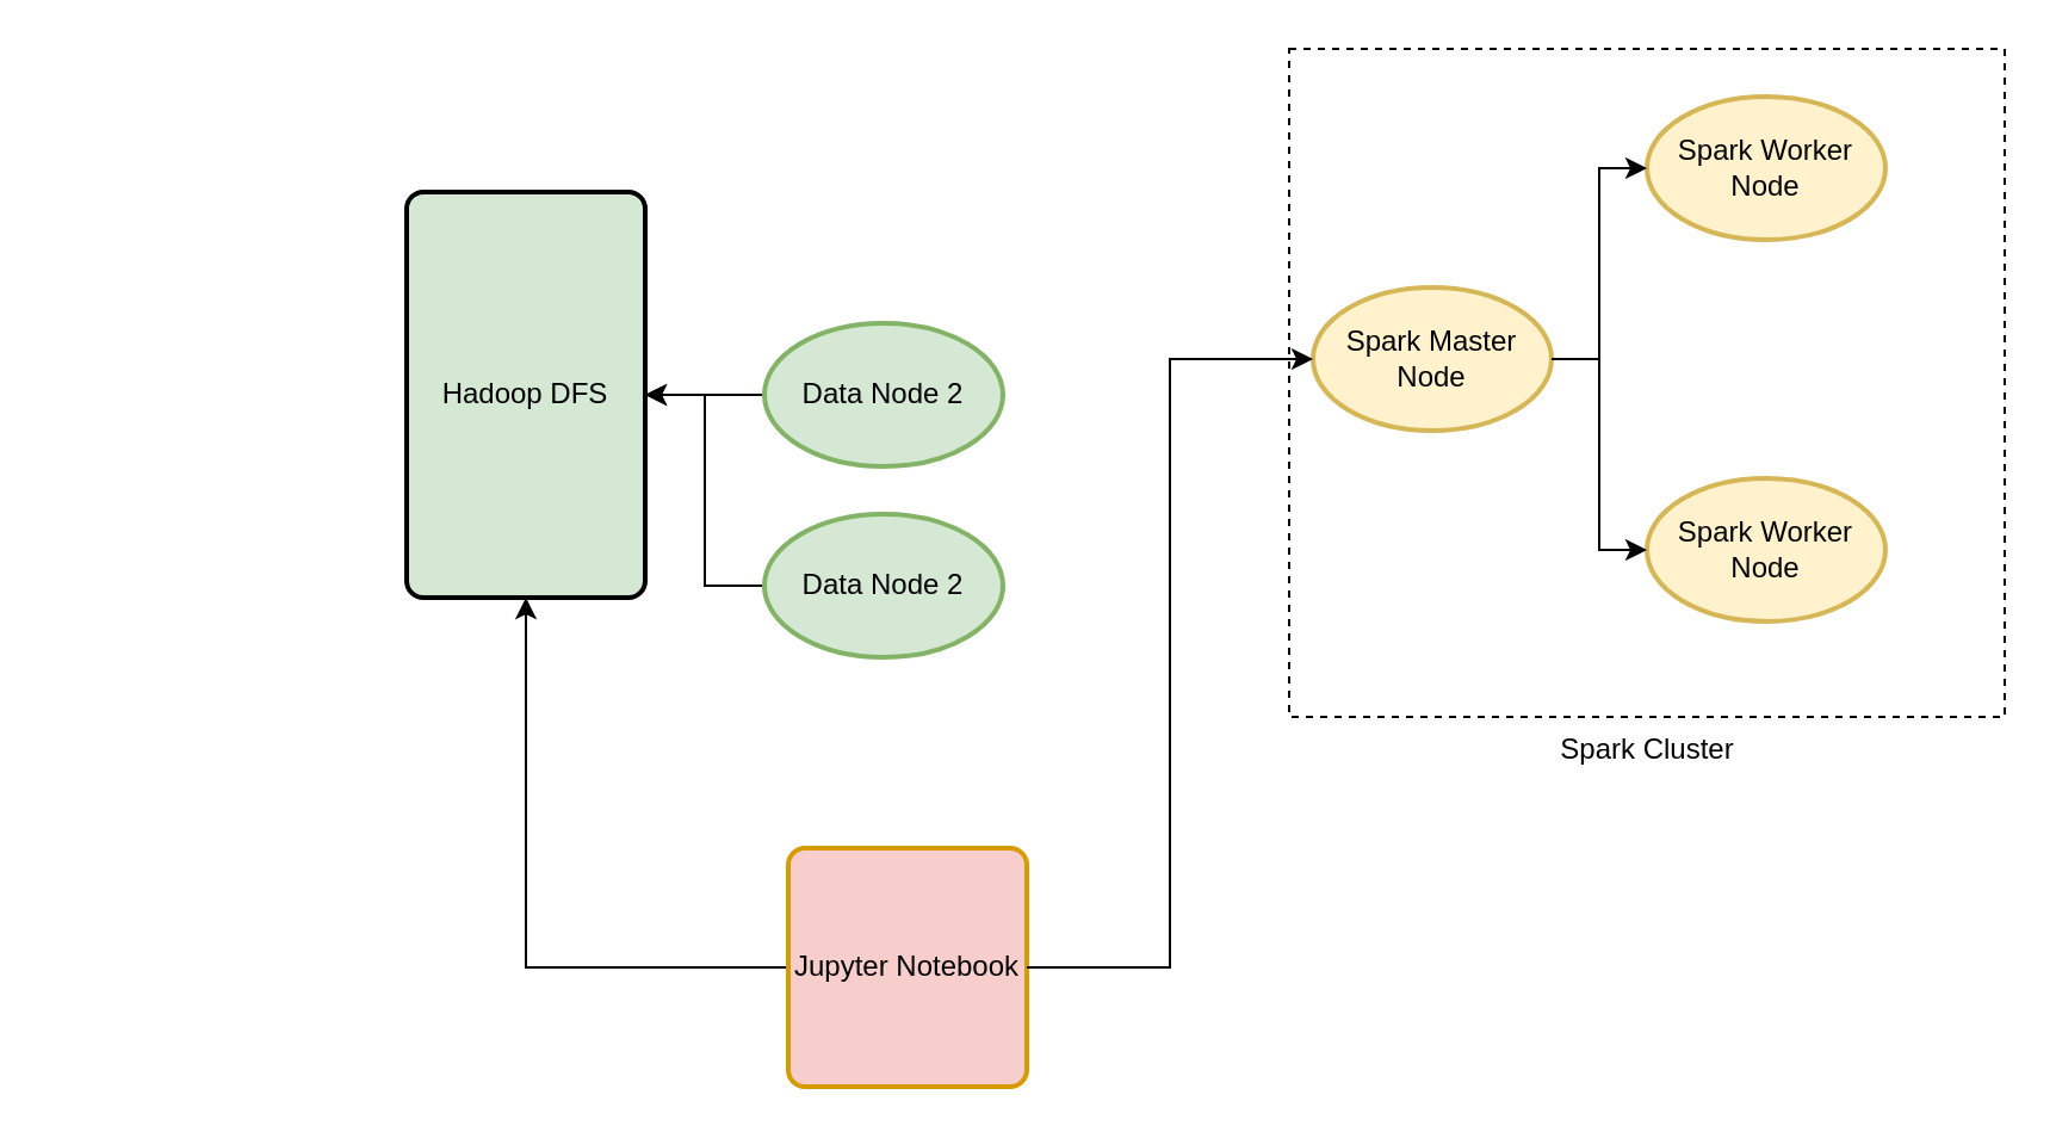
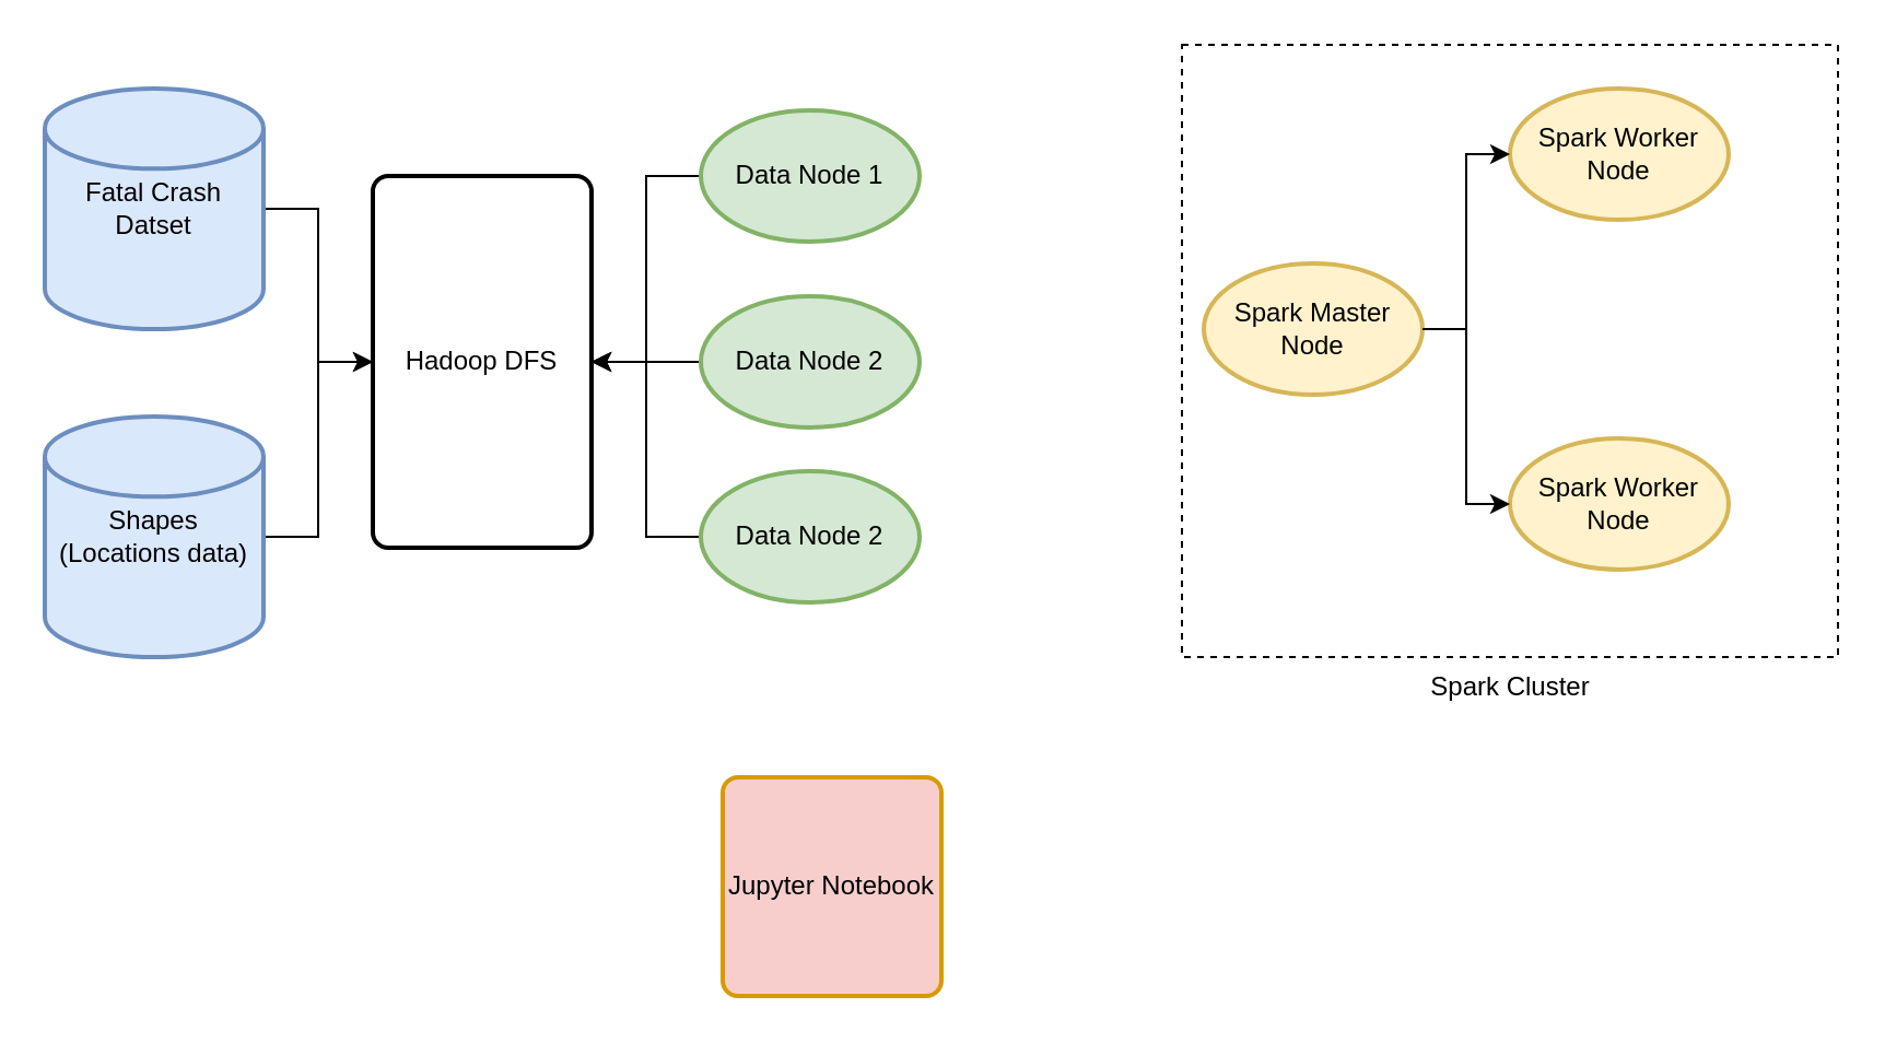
  <mxCell id="0" />
  <mxCell id="1" parent="0" />
  <mxCell id="2" value="Spark Cluster" style="verticalLabelPosition=bottom;verticalAlign=top;html=1;shape=mxgraph.basic.rect;fillColor2=none;strokeWidth=1;size=20;indent=5;fillColor=none;dashed=1;" vertex="1" parent="1"><mxGeometry x="540" width="300" height="280" as="geometry" y="20" /></mxCell>
- <mxCell id="7" value="Hadoop DFS" style="rounded=1;whiteSpace=wrap;html=1;absoluteArcSize=1;arcSize=14;strokeWidth=2;fillColor=#d5e8d4;" vertex="1" parent="1"><mxGeometry x="170" y="80" width="100" height="170" as="geometry" /></mxCell>
+ <mxCell id="3" style="edgeStyle=orthogonalEdgeStyle;rounded=0;orthogonalLoop=1;jettySize=auto;html=1;exitX=1;exitY=0.5;exitDx=0;exitDy=0;exitPerimeter=0;entryX=0;entryY=0.5;entryDx=0;entryDy=0;" edge="1" parent="1" source="4" target="7"><mxGeometry relative="1" as="geometry" /></mxCell>
+ <mxCell id="4" value="Fatal Crash Datset" style="strokeWidth=2;html=1;shape=mxgraph.flowchart.database;whiteSpace=wrap;fillColor=#dae8fc;strokeColor=#6c8ebf;" vertex="1" parent="1"><mxGeometry x="20" y="40" width="100" height="110" as="geometry" /></mxCell>
+ <mxCell id="5" style="edgeStyle=orthogonalEdgeStyle;rounded=0;orthogonalLoop=1;jettySize=auto;html=1;exitX=1;exitY=0.5;exitDx=0;exitDy=0;exitPerimeter=0;entryX=0;entryY=0.5;entryDx=0;entryDy=0;" edge="1" parent="1" source="6" target="7"><mxGeometry relative="1" as="geometry" /></mxCell>
+ <mxCell id="6" value="Shapes (Locations data)" style="strokeWidth=2;html=1;shape=mxgraph.flowchart.database;whiteSpace=wrap;fillColor=#dae8fc;strokeColor=#6c8ebf;" vertex="1" parent="1"><mxGeometry x="20" y="190" width="100" height="110" as="geometry" /></mxCell>
+ <mxCell id="7" value="Hadoop DFS" style="rounded=1;whiteSpace=wrap;html=1;absoluteArcSize=1;arcSize=14;strokeWidth=2;" vertex="1" parent="1"><mxGeometry x="170" y="80" width="100" height="170" as="geometry" /></mxCell>
  <mxCell id="8" value="Spark Worker Node" style="strokeWidth=2;html=1;shape=mxgraph.flowchart.start_1;whiteSpace=wrap;fillColor=#fff2cc;strokeColor=#d6b656;" vertex="1" parent="1"><mxGeometry x="690" y="40" width="100" height="60" as="geometry" /></mxCell>
  <mxCell id="9" value="Spark Worker Node" style="strokeWidth=2;html=1;shape=mxgraph.flowchart.start_1;whiteSpace=wrap;fillColor=#fff2cc;strokeColor=#d6b656;" vertex="1" parent="1"><mxGeometry x="690" y="200" width="100" height="60" as="geometry" /></mxCell>
  <mxCell id="10" value="Spark Master Node" style="strokeWidth=2;html=1;shape=mxgraph.flowchart.start_1;whiteSpace=wrap;fillColor=#fff2cc;strokeColor=#d6b656;" vertex="1" parent="1"><mxGeometry x="550" y="120" width="100" height="60" as="geometry" /></mxCell>
  <mxCell id="11" style="edgeStyle=orthogonalEdgeStyle;rounded=0;orthogonalLoop=1;jettySize=auto;html=1;exitX=1;exitY=0.5;exitDx=0;exitDy=0;exitPerimeter=0;entryX=0;entryY=0.5;entryDx=0;entryDy=0;entryPerimeter=0;" edge="1" parent="1" source="10" target="8"><mxGeometry relative="1" as="geometry" /></mxCell>
  <mxCell id="12" style="edgeStyle=orthogonalEdgeStyle;rounded=0;orthogonalLoop=1;jettySize=auto;html=1;exitX=1;exitY=0.5;exitDx=0;exitDy=0;exitPerimeter=0;entryX=0;entryY=0.5;entryDx=0;entryDy=0;entryPerimeter=0;" edge="1" parent="1" source="10" target="9"><mxGeometry relative="1" as="geometry" /></mxCell>
+ <mxCell id="13" style="edgeStyle=orthogonalEdgeStyle;rounded=0;orthogonalLoop=1;jettySize=auto;html=1;exitX=0;exitY=0.5;exitDx=0;exitDy=0;exitPerimeter=0;entryX=1;entryY=0.5;entryDx=0;entryDy=0;" edge="1" parent="1" source="14" target="7"><mxGeometry relative="1" as="geometry" /></mxCell>
+ <mxCell id="14" value="Data Node 1" style="strokeWidth=2;html=1;shape=mxgraph.flowchart.start_1;whiteSpace=wrap;fillColor=#d5e8d4;strokeColor=#82b366;" vertex="1" parent="1"><mxGeometry x="320" y="50" width="100" height="60" as="geometry" /></mxCell>
  <mxCell id="15" style="edgeStyle=orthogonalEdgeStyle;rounded=0;orthogonalLoop=1;jettySize=auto;html=1;exitX=0;exitY=0.5;exitDx=0;exitDy=0;exitPerimeter=0;" edge="1" parent="1" source="16" target="7"><mxGeometry relative="1" as="geometry" /></mxCell>
  <mxCell id="16" value="Data Node 2" style="strokeWidth=2;html=1;shape=mxgraph.flowchart.start_1;whiteSpace=wrap;fillColor=#d5e8d4;strokeColor=#82b366;" vertex="1" parent="1"><mxGeometry x="320" y="135" width="100" height="60" as="geometry" /></mxCell>
  <mxCell id="17" style="edgeStyle=orthogonalEdgeStyle;rounded=0;orthogonalLoop=1;jettySize=auto;html=1;exitX=0;exitY=0.5;exitDx=0;exitDy=0;exitPerimeter=0;entryX=1;entryY=0.5;entryDx=0;entryDy=0;" edge="1" parent="1" source="18" target="7"><mxGeometry relative="1" as="geometry" /></mxCell>
  <mxCell id="18" value="Data Node 2" style="strokeWidth=2;html=1;shape=mxgraph.flowchart.start_1;whiteSpace=wrap;fillColor=#d5e8d4;strokeColor=#82b366;" vertex="1" parent="1"><mxGeometry x="320" y="215" width="100" height="60" as="geometry" /></mxCell>
- <mxCell id="19" style="edgeStyle=orthogonalEdgeStyle;rounded=0;orthogonalLoop=1;jettySize=auto;html=1;exitX=0;exitY=0.5;exitDx=0;exitDy=0;entryX=0.5;entryY=1;entryDx=0;entryDy=0;" edge="1" parent="1" source="20" target="7"><mxGeometry relative="1" as="geometry" /></mxCell>
  <mxCell id="20" value="Jupyter Notebook" style="rounded=1;whiteSpace=wrap;html=1;absoluteArcSize=1;arcSize=14;strokeWidth=2;fillColor=#f8cecc;strokeColor=#d79b00;" vertex="1" parent="1"><mxGeometry x="330" y="355" width="100" height="100" as="geometry" /></mxCell>
- <mxCell id="21" style="edgeStyle=orthogonalEdgeStyle;rounded=0;orthogonalLoop=1;jettySize=auto;html=1;exitX=1;exitY=0.5;exitDx=0;exitDy=0;entryX=0;entryY=0.5;entryDx=0;entryDy=0;entryPerimeter=0;" edge="1" parent="1" source="20" target="10"><mxGeometry relative="1" as="geometry" /></mxCell>
